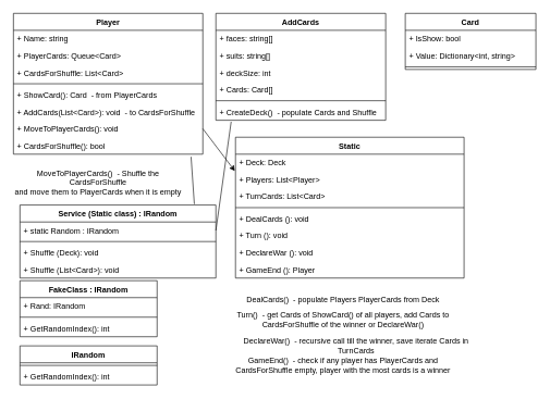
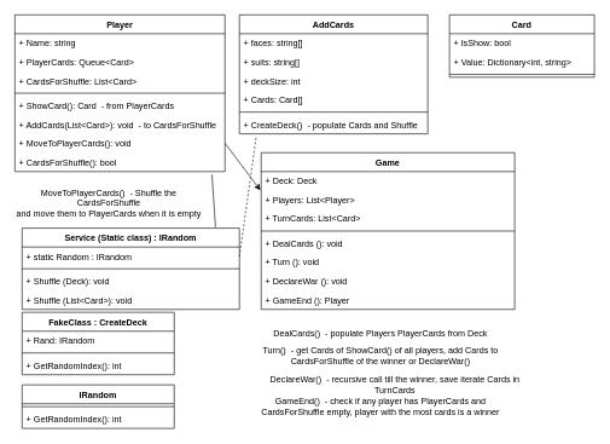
  <mxCell id="0" />
  <mxCell id="1" parent="0" />
  <mxCell id="2" value="Card" style="swimlane;fontStyle=1;align=center;verticalAlign=top;childLayout=stackLayout;horizontal=1;startSize=26;horizontalStack=0;resizeParent=1;resizeParentMax=0;resizeLast=0;collapsible=1;marginBottom=0;" vertex="1" parent="1"><mxGeometry x="620" y="20" width="200" height="86" as="geometry" /></mxCell>
  <mxCell id="3" value="+ IsShow: bool" style="text;strokeColor=none;fillColor=none;align=left;verticalAlign=top;spacingLeft=4;spacingRight=4;overflow=hidden;rotatable=0;points=[[0,0.5],[1,0.5]];portConstraint=eastwest;" vertex="1" parent="2"><mxGeometry y="26" width="200" height="26" as="geometry" /></mxCell>
  <mxCell id="4" value="+ Value: Dictionary&lt;int, string&gt;" style="text;strokeColor=none;fillColor=none;align=left;verticalAlign=top;spacingLeft=4;spacingRight=4;overflow=hidden;rotatable=0;points=[[0,0.5],[1,0.5]];portConstraint=eastwest;" vertex="1" parent="2"><mxGeometry y="52" width="200" height="26" as="geometry" /></mxCell>
  <mxCell id="5" value="" style="line;strokeWidth=1;fillColor=none;align=left;verticalAlign=middle;spacingTop=-1;spacingLeft=3;spacingRight=3;rotatable=0;labelPosition=right;points=[];portConstraint=eastwest;" vertex="1" parent="2"><mxGeometry y="78" width="200" height="8" as="geometry" /></mxCell>
  <mxCell id="6" value="AddCards" style="swimlane;fontStyle=1;align=center;verticalAlign=top;childLayout=stackLayout;horizontal=1;startSize=26;horizontalStack=0;resizeParent=1;resizeParentMax=0;resizeLast=0;collapsible=1;marginBottom=0;" vertex="1" parent="1"><mxGeometry x="330" y="20" width="260" height="164" as="geometry" /></mxCell>
  <mxCell id="7" value="+ faces: string[]" style="text;strokeColor=none;fillColor=none;align=left;verticalAlign=top;spacingLeft=4;spacingRight=4;overflow=hidden;rotatable=0;points=[[0,0.5],[1,0.5]];portConstraint=eastwest;" vertex="1" parent="6"><mxGeometry y="26" width="260" height="26" as="geometry" /></mxCell>
  <mxCell id="8" value="+ suits: string[]" style="text;strokeColor=none;fillColor=none;align=left;verticalAlign=top;spacingLeft=4;spacingRight=4;overflow=hidden;rotatable=0;points=[[0,0.5],[1,0.5]];portConstraint=eastwest;" vertex="1" parent="6"><mxGeometry y="52" width="260" height="26" as="geometry" /></mxCell>
  <mxCell id="9" value="+ deckSize: int" style="text;strokeColor=none;fillColor=none;align=left;verticalAlign=top;spacingLeft=4;spacingRight=4;overflow=hidden;rotatable=0;points=[[0,0.5],[1,0.5]];portConstraint=eastwest;" vertex="1" parent="6"><mxGeometry y="78" width="260" height="26" as="geometry" /></mxCell>
  <mxCell id="10" value="+ Cards: Card[]" style="text;strokeColor=none;fillColor=none;align=left;verticalAlign=top;spacingLeft=4;spacingRight=4;overflow=hidden;rotatable=0;points=[[0,0.5],[1,0.5]];portConstraint=eastwest;" vertex="1" parent="6"><mxGeometry y="104" width="260" height="26" as="geometry" /></mxCell>
  <mxCell id="11" value="" style="line;strokeWidth=1;fillColor=none;align=left;verticalAlign=middle;spacingTop=-1;spacingLeft=3;spacingRight=3;rotatable=0;labelPosition=right;points=[];portConstraint=eastwest;" vertex="1" parent="6"><mxGeometry y="130" width="260" height="8" as="geometry" /></mxCell>
  <mxCell id="12" value="+ CreateDeck()  - populate Cards and Shuffle" style="text;strokeColor=none;fillColor=none;align=left;verticalAlign=top;spacingLeft=4;spacingRight=4;overflow=hidden;rotatable=0;points=[[0,0.5],[1,0.5]];portConstraint=eastwest;" vertex="1" parent="6"><mxGeometry y="138" width="260" height="26" as="geometry" /></mxCell>
  <mxCell id="13" value="Player" style="swimlane;fontStyle=1;align=center;verticalAlign=top;childLayout=stackLayout;horizontal=1;startSize=26;horizontalStack=0;resizeParent=1;resizeParentMax=0;resizeLast=0;collapsible=1;marginBottom=0;" vertex="1" parent="1"><mxGeometry x="20" y="20" width="290" height="216" as="geometry" /></mxCell>
  <mxCell id="14" value="+ Name: string" style="text;strokeColor=none;fillColor=none;align=left;verticalAlign=top;spacingLeft=4;spacingRight=4;overflow=hidden;rotatable=0;points=[[0,0.5],[1,0.5]];portConstraint=eastwest;" vertex="1" parent="13"><mxGeometry y="26" width="290" height="26" as="geometry" /></mxCell>
  <mxCell id="15" value="+ PlayerCards: Queue&lt;Card&gt;" style="text;strokeColor=none;fillColor=none;align=left;verticalAlign=top;spacingLeft=4;spacingRight=4;overflow=hidden;rotatable=0;points=[[0,0.5],[1,0.5]];portConstraint=eastwest;" vertex="1" parent="13"><mxGeometry y="52" width="290" height="26" as="geometry" /></mxCell>
  <mxCell id="16" value="+ CardsForShuffle: List&lt;Card&gt;" style="text;strokeColor=none;fillColor=none;align=left;verticalAlign=top;spacingLeft=4;spacingRight=4;overflow=hidden;rotatable=0;points=[[0,0.5],[1,0.5]];portConstraint=eastwest;" vertex="1" parent="13"><mxGeometry y="78" width="290" height="26" as="geometry" /></mxCell>
  <mxCell id="17" value="" style="line;strokeWidth=1;fillColor=none;align=left;verticalAlign=middle;spacingTop=-1;spacingLeft=3;spacingRight=3;rotatable=0;labelPosition=right;points=[];portConstraint=eastwest;" vertex="1" parent="13"><mxGeometry y="104" width="290" height="8" as="geometry" /></mxCell>
  <mxCell id="18" value="+ ShowCard(): Card  - from PlayerCards" style="text;strokeColor=none;fillColor=none;align=left;verticalAlign=top;spacingLeft=4;spacingRight=4;overflow=hidden;rotatable=0;points=[[0,0.5],[1,0.5]];portConstraint=eastwest;" vertex="1" parent="13"><mxGeometry y="112" width="290" height="26" as="geometry" /></mxCell>
  <mxCell id="19" value="+ AddCards(List&lt;Card&gt;): void  - to CardsForShuffle" style="text;strokeColor=none;fillColor=none;align=left;verticalAlign=top;spacingLeft=4;spacingRight=4;overflow=hidden;rotatable=0;points=[[0,0.5],[1,0.5]];portConstraint=eastwest;" vertex="1" parent="13"><mxGeometry y="138" width="290" height="26" as="geometry" /></mxCell>
  <mxCell id="20" value="+ MoveToPlayerCards(): void" style="text;strokeColor=none;fillColor=none;align=left;verticalAlign=top;spacingLeft=4;spacingRight=4;overflow=hidden;rotatable=0;points=[[0,0.5],[1,0.5]];portConstraint=eastwest;" vertex="1" parent="13"><mxGeometry y="164" width="290" height="26" as="geometry" /></mxCell>
  <mxCell id="21" value="+ CardsForShuffle(): bool" style="text;strokeColor=none;fillColor=none;align=left;verticalAlign=top;spacingLeft=4;spacingRight=4;overflow=hidden;rotatable=0;points=[[0,0.5],[1,0.5]];portConstraint=eastwest;" vertex="1" parent="13"><mxGeometry y="190" width="290" height="26" as="geometry" /></mxCell>
  <mxCell id="22" value="Service (Static class) : IRandom" style="swimlane;fontStyle=1;align=center;verticalAlign=top;childLayout=stackLayout;horizontal=1;startSize=26;horizontalStack=0;resizeParent=1;resizeParentMax=0;resizeLast=0;collapsible=1;marginBottom=0;" vertex="1" parent="1"><mxGeometry x="30" y="314" width="300" height="112" as="geometry" /></mxCell>
  <mxCell id="23" value="+ static Random : IRandom" style="text;strokeColor=none;fillColor=none;align=left;verticalAlign=top;spacingLeft=4;spacingRight=4;overflow=hidden;rotatable=0;points=[[0,0.5],[1,0.5]];portConstraint=eastwest;" vertex="1" parent="22"><mxGeometry y="26" width="300" height="26" as="geometry" /></mxCell>
  <mxCell id="24" value="" style="line;strokeWidth=1;fillColor=none;align=left;verticalAlign=middle;spacingTop=-1;spacingLeft=3;spacingRight=3;rotatable=0;labelPosition=right;points=[];portConstraint=eastwest;" vertex="1" parent="22"><mxGeometry y="52" width="300" height="8" as="geometry" /></mxCell>
  <mxCell id="25" value="+ Shuffle (Deck): void" style="text;strokeColor=none;fillColor=none;align=left;verticalAlign=top;spacingLeft=4;spacingRight=4;overflow=hidden;rotatable=0;points=[[0,0.5],[1,0.5]];portConstraint=eastwest;" vertex="1" parent="22"><mxGeometry y="60" width="300" height="26" as="geometry" /></mxCell>
  <mxCell id="26" value="+ Shuffle (List&lt;Card&gt;): void" style="text;strokeColor=none;fillColor=none;align=left;verticalAlign=top;spacingLeft=4;spacingRight=4;overflow=hidden;rotatable=0;points=[[0,0.5],[1,0.5]];portConstraint=eastwest;" vertex="1" parent="22"><mxGeometry y="86" width="300" height="26" as="geometry" /></mxCell>
- <mxCell id="27" value="Static" style="swimlane;fontStyle=1;align=center;verticalAlign=top;childLayout=stackLayout;horizontal=1;startSize=26;horizontalStack=0;resizeParent=1;resizeParentMax=0;resizeLast=0;collapsible=1;marginBottom=0;" vertex="1" parent="1"><mxGeometry x="360" y="210" width="350" height="216" as="geometry" /></mxCell>
+ <mxCell id="27" value="Game" style="swimlane;fontStyle=1;align=center;verticalAlign=top;childLayout=stackLayout;horizontal=1;startSize=26;horizontalStack=0;resizeParent=1;resizeParentMax=0;resizeLast=0;collapsible=1;marginBottom=0;" vertex="1" parent="1"><mxGeometry x="360" y="210" width="350" height="216" as="geometry" /></mxCell>
  <mxCell id="28" value="+ Deck: Deck " style="text;strokeColor=none;fillColor=none;align=left;verticalAlign=top;spacingLeft=4;spacingRight=4;overflow=hidden;rotatable=0;points=[[0,0.5],[1,0.5]];portConstraint=eastwest;" vertex="1" parent="27"><mxGeometry y="26" width="350" height="26" as="geometry" /></mxCell>
  <mxCell id="29" value="+ Players: List&lt;Player&gt;" style="text;strokeColor=none;fillColor=none;align=left;verticalAlign=top;spacingLeft=4;spacingRight=4;overflow=hidden;rotatable=0;points=[[0,0.5],[1,0.5]];portConstraint=eastwest;" vertex="1" parent="27"><mxGeometry y="52" width="350" height="26" as="geometry" /></mxCell>
  <mxCell id="30" value="+ TurnCards: List&lt;Card&gt;" style="text;strokeColor=none;fillColor=none;align=left;verticalAlign=top;spacingLeft=4;spacingRight=4;overflow=hidden;rotatable=0;points=[[0,0.5],[1,0.5]];portConstraint=eastwest;" vertex="1" parent="27"><mxGeometry y="78" width="350" height="26" as="geometry" /></mxCell>
  <mxCell id="31" value="" style="line;strokeWidth=1;fillColor=none;align=left;verticalAlign=middle;spacingTop=-1;spacingLeft=3;spacingRight=3;rotatable=0;labelPosition=right;points=[];portConstraint=eastwest;" vertex="1" parent="27"><mxGeometry y="104" width="350" height="8" as="geometry" /></mxCell>
  <mxCell id="32" value="+ DealCards (): void" style="text;strokeColor=none;fillColor=none;align=left;verticalAlign=top;spacingLeft=4;spacingRight=4;overflow=hidden;rotatable=0;points=[[0,0.5],[1,0.5]];portConstraint=eastwest;" vertex="1" parent="27"><mxGeometry y="112" width="350" height="26" as="geometry" /></mxCell>
  <mxCell id="33" value="+ Turn (): void" style="text;strokeColor=none;fillColor=none;align=left;verticalAlign=top;spacingLeft=4;spacingRight=4;overflow=hidden;rotatable=0;points=[[0,0.5],[1,0.5]];portConstraint=eastwest;" vertex="1" parent="27"><mxGeometry y="138" width="350" height="26" as="geometry" /></mxCell>
  <mxCell id="34" value="+ DeclareWar (): void" style="text;strokeColor=none;fillColor=none;align=left;verticalAlign=top;spacingLeft=4;spacingRight=4;overflow=hidden;rotatable=0;points=[[0,0.5],[1,0.5]];portConstraint=eastwest;" vertex="1" parent="27"><mxGeometry y="164" width="350" height="26" as="geometry" /></mxCell>
  <mxCell id="35" value="+ GameEnd (): Player" style="text;strokeColor=none;fillColor=none;align=left;verticalAlign=top;spacingLeft=4;spacingRight=4;overflow=hidden;rotatable=0;points=[[0,0.5],[1,0.5]];portConstraint=eastwest;" vertex="1" parent="27"><mxGeometry y="190" width="350" height="26" as="geometry" /></mxCell>
  <mxCell id="36" value="DeclareWar()&amp;nbsp;&lt;span style=&quot;text-align: left&quot;&gt;&amp;nbsp;- recursive call till the winner, save iterate Cards in TurnCards&lt;/span&gt;" style="text;html=1;strokeColor=none;fillColor=none;align=center;verticalAlign=middle;whiteSpace=wrap;rounded=0;" vertex="1" parent="1"><mxGeometry x="370" y="520" width="350" height="20" as="geometry" /></mxCell>
  <mxCell id="37" value="MoveToPlayerCards()&amp;nbsp;&lt;span style=&quot;text-align: left&quot;&gt;&amp;nbsp;- Shuffle the CardsForShuffle&lt;/span&gt;&lt;br style=&quot;padding: 0px ; margin: 0px ; text-align: left&quot;&gt;&lt;span style=&quot;text-align: left&quot;&gt;and move them to PlayerCards when it is empty&lt;/span&gt;" style="text;html=1;strokeColor=none;fillColor=none;align=center;verticalAlign=middle;whiteSpace=wrap;rounded=0;" vertex="1" parent="1"><mxGeometry x="20" y="270" width="260" height="20" as="geometry" /></mxCell>
  <mxCell id="38" value="" style="endArrow=classic;html=1;exitX=1;exitY=0.5;exitDx=0;exitDy=0;entryX=-0.003;entryY=-0.011;entryDx=0;entryDy=0;entryPerimeter=0;" edge="1" parent="1" source="20" target="29"><mxGeometry width="50" height="50" relative="1" as="geometry"><mxPoint x="380" y="250" as="sourcePoint" /><mxPoint x="430" y="200" as="targetPoint" /></mxGeometry></mxCell>
- <mxCell id="39" value="" style="endArrow=none;html=1;exitX=1;exitY=0.5;exitDx=0;exitDy=0;entryX=0.09;entryY=1.088;entryDx=0;entryDy=0;entryPerimeter=0;" edge="1" parent="1" source="23" target="12"><mxGeometry width="50" height="50" relative="1" as="geometry"><mxPoint x="380" y="250" as="sourcePoint" /><mxPoint x="360" y="327" as="targetPoint" /></mxGeometry></mxCell>
+ <mxCell id="39" value="" style="endArrow=none;html=1;exitX=1;exitY=0.5;exitDx=0;exitDy=0;entryX=0.09;entryY=1.088;entryDx=0;entryDy=0;entryPerimeter=0;dashed=1;" edge="1" parent="1" source="23" target="12"><mxGeometry width="50" height="50" relative="1" as="geometry"><mxPoint x="380" y="250" as="sourcePoint" /><mxPoint x="360" y="327" as="targetPoint" /></mxGeometry></mxCell>
  <mxCell id="40" value="" style="endArrow=none;html=1;exitX=0.89;exitY=-0.013;exitDx=0;exitDy=0;exitPerimeter=0;" edge="1" parent="1" source="22"><mxGeometry width="50" height="50" relative="1" as="geometry"><mxPoint x="380" y="250" as="sourcePoint" /><mxPoint x="292" y="240" as="targetPoint" /></mxGeometry></mxCell>
  <mxCell id="41" value="DealCards()&amp;nbsp;&lt;span style=&quot;text-align: left&quot;&gt;&amp;nbsp;- populate Players PlayerCards from Deck&lt;/span&gt;" style="text;html=1;strokeColor=none;fillColor=none;align=center;verticalAlign=middle;whiteSpace=wrap;rounded=0;" vertex="1" parent="1"><mxGeometry x="350" y="450" width="350" height="20" as="geometry" /></mxCell>
  <mxCell id="42" value="GameEnd()&amp;nbsp;&lt;span style=&quot;text-align: left&quot;&gt;&amp;nbsp;- check if any player has PlayerCards and CardsForShuffle empty, player with the most cards is a winner&lt;/span&gt;" style="text;html=1;strokeColor=none;fillColor=none;align=center;verticalAlign=middle;whiteSpace=wrap;rounded=0;" vertex="1" parent="1"><mxGeometry x="350" y="550" width="350" height="20" as="geometry" /></mxCell>
  <mxCell id="43" value="Turn()&amp;nbsp;&lt;span style=&quot;text-align: left&quot;&gt;&amp;nbsp;- get Cards of ShowCard() of all players, add Cards to CardsForShuffle of the winner or DeclareWar()&lt;/span&gt;" style="text;html=1;strokeColor=none;fillColor=none;align=center;verticalAlign=middle;whiteSpace=wrap;rounded=0;" vertex="1" parent="1"><mxGeometry x="350" y="480" width="350" height="20" as="geometry" /></mxCell>
- <mxCell id="44" value="FakeClass : IRandom" style="swimlane;fontStyle=1;align=center;verticalAlign=top;childLayout=stackLayout;horizontal=1;startSize=26;horizontalStack=0;resizeParent=1;resizeParentMax=0;resizeLast=0;collapsible=1;marginBottom=0;" vertex="1" parent="1"><mxGeometry x="30" y="430" width="210" height="86" as="geometry" /></mxCell>
+ <mxCell id="44" value="FakeClass : CreateDeck" style="swimlane;fontStyle=1;align=center;verticalAlign=top;childLayout=stackLayout;horizontal=1;startSize=26;horizontalStack=0;resizeParent=1;resizeParentMax=0;resizeLast=0;collapsible=1;marginBottom=0;" vertex="1" parent="1"><mxGeometry x="30" y="430" width="210" height="86" as="geometry" /></mxCell>
  <mxCell id="45" value="+ Rand: IRandom" style="text;strokeColor=none;fillColor=none;align=left;verticalAlign=top;spacingLeft=4;spacingRight=4;overflow=hidden;rotatable=0;points=[[0,0.5],[1,0.5]];portConstraint=eastwest;" vertex="1" parent="44"><mxGeometry y="26" width="210" height="26" as="geometry" /></mxCell>
  <mxCell id="46" value="" style="line;strokeWidth=1;fillColor=none;align=left;verticalAlign=middle;spacingTop=-1;spacingLeft=3;spacingRight=3;rotatable=0;labelPosition=right;points=[];portConstraint=eastwest;" vertex="1" parent="44"><mxGeometry y="52" width="210" height="8" as="geometry" /></mxCell>
  <mxCell id="47" value="+ GetRandomIndex(): int" style="text;strokeColor=none;fillColor=none;align=left;verticalAlign=top;spacingLeft=4;spacingRight=4;overflow=hidden;rotatable=0;points=[[0,0.5],[1,0.5]];portConstraint=eastwest;" vertex="1" parent="44"><mxGeometry y="60" width="210" height="26" as="geometry" /></mxCell>
  <mxCell id="48" value="IRandom" style="swimlane;fontStyle=1;align=center;verticalAlign=top;childLayout=stackLayout;horizontal=1;startSize=26;horizontalStack=0;resizeParent=1;resizeParentMax=0;resizeLast=0;collapsible=1;marginBottom=0;" vertex="1" parent="1"><mxGeometry x="30" y="530" width="210" height="60" as="geometry" /></mxCell>
  <mxCell id="49" value="" style="line;strokeWidth=1;fillColor=none;align=left;verticalAlign=middle;spacingTop=-1;spacingLeft=3;spacingRight=3;rotatable=0;labelPosition=right;points=[];portConstraint=eastwest;" vertex="1" parent="48"><mxGeometry y="26" width="210" height="8" as="geometry" /></mxCell>
  <mxCell id="50" value="+ GetRandomIndex(): int" style="text;strokeColor=none;fillColor=none;align=left;verticalAlign=top;spacingLeft=4;spacingRight=4;overflow=hidden;rotatable=0;points=[[0,0.5],[1,0.5]];portConstraint=eastwest;" vertex="1" parent="48"><mxGeometry y="34" width="210" height="26" as="geometry" /></mxCell>
